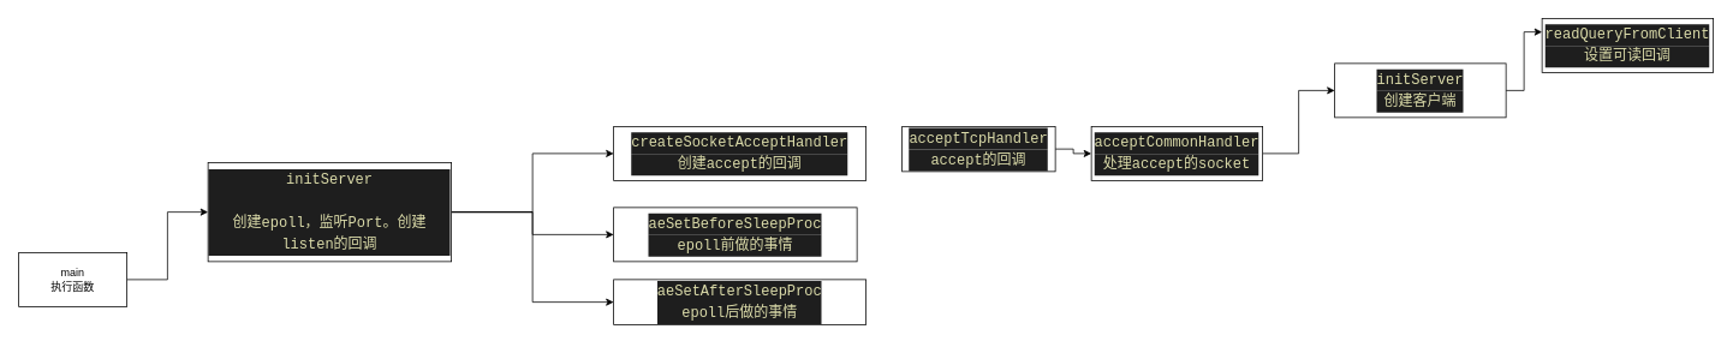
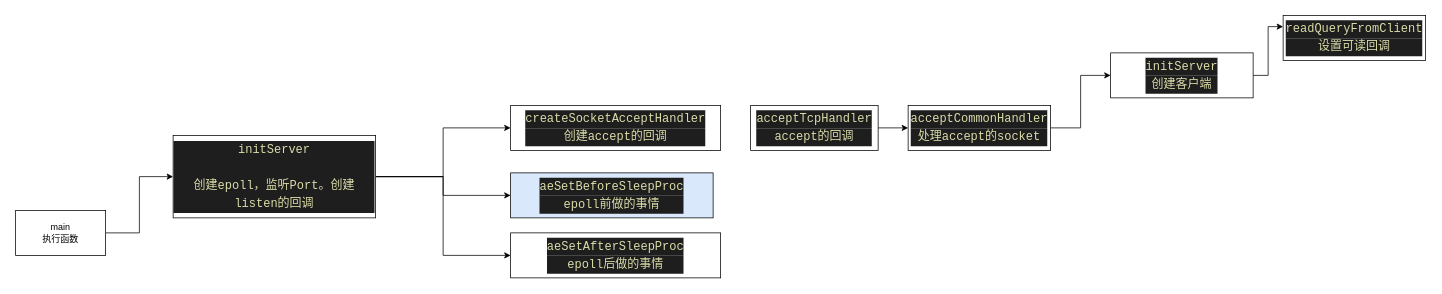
  <mxCell id="0" />
  <mxCell id="1" parent="0" />
  <mxCell id="2" style="edgeStyle=orthogonalEdgeStyle;rounded=0;orthogonalLoop=1;jettySize=auto;html=1;exitX=1;exitY=0.5;exitDx=0;exitDy=0;entryX=0;entryY=0.5;entryDx=0;entryDy=0;" edge="1" parent="1" source="3" target="7"><mxGeometry relative="1" as="geometry" /></mxCell>
  <mxCell id="3" value="main&lt;br&gt;执行函数" style="rounded=0;whiteSpace=wrap;html=1;" vertex="1" parent="1"><mxGeometry x="20" y="280" width="120" height="60" as="geometry" /></mxCell>
  <mxCell id="4" style="edgeStyle=orthogonalEdgeStyle;rounded=0;orthogonalLoop=1;jettySize=auto;html=1;exitX=1;exitY=0.5;exitDx=0;exitDy=0;" edge="1" parent="1" source="7" target="8"><mxGeometry relative="1" as="geometry" /></mxCell>
  <mxCell id="5" style="edgeStyle=orthogonalEdgeStyle;rounded=0;orthogonalLoop=1;jettySize=auto;html=1;exitX=1;exitY=0.5;exitDx=0;exitDy=0;entryX=0;entryY=0.5;entryDx=0;entryDy=0;" edge="1" parent="1" source="7" target="9"><mxGeometry relative="1" as="geometry" /></mxCell>
  <mxCell id="6" style="edgeStyle=orthogonalEdgeStyle;rounded=0;orthogonalLoop=1;jettySize=auto;html=1;exitX=1;exitY=0.5;exitDx=0;exitDy=0;entryX=0;entryY=0.5;entryDx=0;entryDy=0;" edge="1" parent="1" source="7" target="10"><mxGeometry relative="1" as="geometry" /></mxCell>
  <mxCell id="7" value="&lt;div style=&quot;color: rgb(212 , 212 , 212) ; background-color: rgb(30 , 30 , 30) ; font-family: &amp;#34;menlo&amp;#34; , &amp;#34;monaco&amp;#34; , &amp;#34;courier new&amp;#34; , monospace ; font-size: 16px ; line-height: 24px&quot;&gt;&lt;span style=&quot;color: #dcdcaa&quot;&gt;initServer&lt;/span&gt;&lt;/div&gt;&lt;div style=&quot;color: rgb(212 , 212 , 212) ; background-color: rgb(30 , 30 , 30) ; font-family: &amp;#34;menlo&amp;#34; , &amp;#34;monaco&amp;#34; , &amp;#34;courier new&amp;#34; , monospace ; font-size: 16px ; line-height: 24px&quot;&gt;&lt;span style=&quot;color: #dcdcaa&quot;&gt;&lt;br&gt;&lt;/span&gt;&lt;/div&gt;&lt;div style=&quot;color: rgb(212 , 212 , 212) ; background-color: rgb(30 , 30 , 30) ; font-family: &amp;#34;menlo&amp;#34; , &amp;#34;monaco&amp;#34; , &amp;#34;courier new&amp;#34; , monospace ; font-size: 16px ; line-height: 24px&quot;&gt;&lt;span style=&quot;color: #dcdcaa&quot;&gt;创建epoll，监听Port。创建listen的回调&lt;/span&gt;&lt;/div&gt;" style="rounded=0;whiteSpace=wrap;html=1;" vertex="1" parent="1"><mxGeometry x="230" y="180" width="270" height="110" as="geometry" /></mxCell>
  <mxCell id="8" value="&lt;div style=&quot;color: rgb(212 , 212 , 212) ; background-color: rgb(30 , 30 , 30) ; font-family: &amp;#34;menlo&amp;#34; , &amp;#34;monaco&amp;#34; , &amp;#34;courier new&amp;#34; , monospace ; font-size: 16px ; line-height: 24px&quot;&gt;&lt;span style=&quot;color: #dcdcaa&quot;&gt;createSocketAcceptHandler&lt;/span&gt;&lt;/div&gt;&lt;div style=&quot;color: rgb(212 , 212 , 212) ; background-color: rgb(30 , 30 , 30) ; font-family: &amp;#34;menlo&amp;#34; , &amp;#34;monaco&amp;#34; , &amp;#34;courier new&amp;#34; , monospace ; font-size: 16px ; line-height: 24px&quot;&gt;&lt;span style=&quot;color: #dcdcaa&quot;&gt;创建accept的回调&lt;/span&gt;&lt;/div&gt;" style="rounded=0;whiteSpace=wrap;html=1;" vertex="1" parent="1"><mxGeometry x="680" y="140" width="280" height="60" as="geometry" /></mxCell>
- <mxCell id="9" value="&lt;div style=&quot;color: rgb(212 , 212 , 212) ; background-color: rgb(30 , 30 , 30) ; font-family: &amp;#34;menlo&amp;#34; , &amp;#34;monaco&amp;#34; , &amp;#34;courier new&amp;#34; , monospace ; font-size: 16px ; line-height: 24px&quot;&gt;&lt;span style=&quot;color: #dcdcaa&quot;&gt;aeSetBeforeSleepProc&lt;/span&gt;&lt;/div&gt;&lt;div style=&quot;color: rgb(212 , 212 , 212) ; background-color: rgb(30 , 30 , 30) ; font-family: &amp;#34;menlo&amp;#34; , &amp;#34;monaco&amp;#34; , &amp;#34;courier new&amp;#34; , monospace ; font-size: 16px ; line-height: 24px&quot;&gt;&lt;span style=&quot;color: #dcdcaa&quot;&gt;epoll前做的事情&lt;/span&gt;&lt;/div&gt;" style="rounded=0;whiteSpace=wrap;html=1;" vertex="1" parent="1"><mxGeometry x="680" y="230" width="270" height="60" as="geometry" /></mxCell>
- <mxCell id="10" value="&lt;div style=&quot;color: rgb(212 , 212 , 212) ; background-color: rgb(30 , 30 , 30) ; font-family: &amp;#34;menlo&amp;#34; , &amp;#34;monaco&amp;#34; , &amp;#34;courier new&amp;#34; , monospace ; font-size: 16px ; line-height: 24px&quot;&gt;&lt;span style=&quot;color: #dcdcaa&quot;&gt;aeSetAfterSleepProc&lt;/span&gt;&lt;/div&gt;&lt;div style=&quot;color: rgb(212 , 212 , 212) ; background-color: rgb(30 , 30 , 30) ; font-family: &amp;#34;menlo&amp;#34; , &amp;#34;monaco&amp;#34; , &amp;#34;courier new&amp;#34; , monospace ; font-size: 16px ; line-height: 24px&quot;&gt;&lt;span style=&quot;color: #dcdcaa&quot;&gt;epoll后做的事情&lt;/span&gt;&lt;/div&gt;" style="rounded=0;whiteSpace=wrap;html=1;" vertex="1" parent="1"><mxGeometry x="680" y="310" width="280" height="50" as="geometry" /></mxCell>
+ <mxCell id="9" value="&lt;div style=&quot;color: rgb(212 , 212 , 212) ; background-color: rgb(30 , 30 , 30) ; font-family: &amp;#34;menlo&amp;#34; , &amp;#34;monaco&amp;#34; , &amp;#34;courier new&amp;#34; , monospace ; font-size: 16px ; line-height: 24px&quot;&gt;&lt;span style=&quot;color: #dcdcaa&quot;&gt;aeSetBeforeSleepProc&lt;/span&gt;&lt;/div&gt;&lt;div style=&quot;color: rgb(212 , 212 , 212) ; background-color: rgb(30 , 30 , 30) ; font-family: &amp;#34;menlo&amp;#34; , &amp;#34;monaco&amp;#34; , &amp;#34;courier new&amp;#34; , monospace ; font-size: 16px ; line-height: 24px&quot;&gt;&lt;span style=&quot;color: #dcdcaa&quot;&gt;epoll前做的事情&lt;/span&gt;&lt;/div&gt;" style="rounded=0;whiteSpace=wrap;html=1;fillColor=#dae8fc;" vertex="1" parent="1"><mxGeometry x="680" y="230" width="270" height="60" as="geometry" /></mxCell>
+ <mxCell id="10" value="&lt;div style=&quot;color: rgb(212 , 212 , 212) ; background-color: rgb(30 , 30 , 30) ; font-family: &amp;#34;menlo&amp;#34; , &amp;#34;monaco&amp;#34; , &amp;#34;courier new&amp;#34; , monospace ; font-size: 16px ; line-height: 24px&quot;&gt;&lt;span style=&quot;color: #dcdcaa&quot;&gt;aeSetAfterSleepProc&lt;/span&gt;&lt;/div&gt;&lt;div style=&quot;color: rgb(212 , 212 , 212) ; background-color: rgb(30 , 30 , 30) ; font-family: &amp;#34;menlo&amp;#34; , &amp;#34;monaco&amp;#34; , &amp;#34;courier new&amp;#34; , monospace ; font-size: 16px ; line-height: 24px&quot;&gt;&lt;span style=&quot;color: #dcdcaa&quot;&gt;epoll后做的事情&lt;/span&gt;&lt;/div&gt;" style="rounded=0;whiteSpace=wrap;html=1;" vertex="1" parent="1"><mxGeometry x="680" y="310" width="280" height="60" as="geometry" /></mxCell>
  <mxCell id="11" style="edgeStyle=orthogonalEdgeStyle;rounded=0;orthogonalLoop=1;jettySize=auto;html=1;exitX=1;exitY=0.5;exitDx=0;exitDy=0;entryX=0;entryY=0.5;entryDx=0;entryDy=0;" edge="1" parent="1" source="12" target="14"><mxGeometry relative="1" as="geometry" /></mxCell>
- <mxCell id="12" value="&lt;div style=&quot;color: rgb(212 , 212 , 212) ; background-color: rgb(30 , 30 , 30) ; font-family: &amp;#34;menlo&amp;#34; , &amp;#34;monaco&amp;#34; , &amp;#34;courier new&amp;#34; , monospace ; font-size: 16px ; line-height: 24px&quot;&gt;&lt;span style=&quot;color: #dcdcaa&quot;&gt;acceptTcpHandler&lt;/span&gt;&lt;/div&gt;&lt;div style=&quot;color: rgb(212 , 212 , 212) ; background-color: rgb(30 , 30 , 30) ; font-family: &amp;#34;menlo&amp;#34; , &amp;#34;monaco&amp;#34; , &amp;#34;courier new&amp;#34; , monospace ; font-size: 16px ; line-height: 24px&quot;&gt;&lt;span style=&quot;color: #dcdcaa&quot;&gt;accept的回调&lt;/span&gt;&lt;/div&gt;" style="rounded=0;whiteSpace=wrap;html=1;" vertex="1" parent="1"><mxGeometry x="1000" y="140" width="170" height="50" as="geometry" /></mxCell>
+ <mxCell id="12" value="&lt;div style=&quot;color: rgb(212 , 212 , 212) ; background-color: rgb(30 , 30 , 30) ; font-family: &amp;#34;menlo&amp;#34; , &amp;#34;monaco&amp;#34; , &amp;#34;courier new&amp;#34; , monospace ; font-size: 16px ; line-height: 24px&quot;&gt;&lt;span style=&quot;color: #dcdcaa&quot;&gt;acceptTcpHandler&lt;/span&gt;&lt;/div&gt;&lt;div style=&quot;color: rgb(212 , 212 , 212) ; background-color: rgb(30 , 30 , 30) ; font-family: &amp;#34;menlo&amp;#34; , &amp;#34;monaco&amp;#34; , &amp;#34;courier new&amp;#34; , monospace ; font-size: 16px ; line-height: 24px&quot;&gt;&lt;span style=&quot;color: #dcdcaa&quot;&gt;accept的回调&lt;/span&gt;&lt;/div&gt;" style="rounded=0;whiteSpace=wrap;html=1;" vertex="1" parent="1"><mxGeometry x="1000" y="140" width="170" height="60" as="geometry" /></mxCell>
  <mxCell id="13" style="edgeStyle=orthogonalEdgeStyle;rounded=0;orthogonalLoop=1;jettySize=auto;html=1;exitX=1;exitY=0.5;exitDx=0;exitDy=0;entryX=0;entryY=0.5;entryDx=0;entryDy=0;" edge="1" parent="1" source="14" target="16"><mxGeometry relative="1" as="geometry" /></mxCell>
  <mxCell id="14" value="&lt;div style=&quot;color: rgb(212 , 212 , 212) ; background-color: rgb(30 , 30 , 30) ; font-family: &amp;#34;menlo&amp;#34; , &amp;#34;monaco&amp;#34; , &amp;#34;courier new&amp;#34; , monospace ; font-size: 16px ; line-height: 24px&quot;&gt;&lt;span style=&quot;color: rgb(220 , 220 , 170) ; font-family: &amp;#34;menlo&amp;#34; , &amp;#34;monaco&amp;#34; , &amp;#34;courier new&amp;#34; , monospace&quot;&gt;acceptCommonHandler&lt;/span&gt;&lt;/div&gt;&lt;div style=&quot;color: rgb(212 , 212 , 212) ; background-color: rgb(30 , 30 , 30) ; font-family: &amp;#34;menlo&amp;#34; , &amp;#34;monaco&amp;#34; , &amp;#34;courier new&amp;#34; , monospace ; font-size: 16px ; line-height: 24px&quot;&gt;&lt;span style=&quot;color: rgb(220 , 220 , 170) ; font-family: &amp;#34;menlo&amp;#34; , &amp;#34;monaco&amp;#34; , &amp;#34;courier new&amp;#34; , monospace&quot;&gt;处理accept的socket&lt;/span&gt;&lt;/div&gt;" style="rounded=0;whiteSpace=wrap;html=1;" vertex="1" parent="1"><mxGeometry x="1210" y="140" width="190" height="60" as="geometry" /></mxCell>
  <mxCell id="15" style="edgeStyle=orthogonalEdgeStyle;rounded=0;orthogonalLoop=1;jettySize=auto;html=1;exitX=1;exitY=0.5;exitDx=0;exitDy=0;entryX=0;entryY=0.25;entryDx=0;entryDy=0;" edge="1" parent="1" source="16" target="17"><mxGeometry relative="1" as="geometry" /></mxCell>
  <mxCell id="16" value="&lt;div style=&quot;color: rgb(212 , 212 , 212) ; background-color: rgb(30 , 30 , 30) ; font-family: &amp;#34;menlo&amp;#34; , &amp;#34;monaco&amp;#34; , &amp;#34;courier new&amp;#34; , monospace ; font-size: 16px ; line-height: 24px&quot;&gt;&lt;span style=&quot;color: rgb(220 , 220 , 170) ; font-family: &amp;#34;menlo&amp;#34; , &amp;#34;monaco&amp;#34; , &amp;#34;courier new&amp;#34; , monospace&quot;&gt;initServer&lt;/span&gt;&lt;/div&gt;&lt;div style=&quot;background-color: rgb(30 , 30 , 30) ; font-family: &amp;#34;menlo&amp;#34; , &amp;#34;monaco&amp;#34; , &amp;#34;courier new&amp;#34; , monospace ; font-size: 16px ; line-height: 24px&quot;&gt;&lt;font color=&quot;#dcdcaa&quot;&gt;创建客户端&lt;/font&gt;&lt;/div&gt;" style="rounded=0;whiteSpace=wrap;html=1;" vertex="1" parent="1"><mxGeometry x="1480" width="190" height="60" as="geometry" y="70" /></mxCell>
  <mxCell id="17" value="&lt;div style=&quot;color: rgb(212 , 212 , 212) ; background-color: rgb(30 , 30 , 30) ; font-family: &amp;#34;menlo&amp;#34; , &amp;#34;monaco&amp;#34; , &amp;#34;courier new&amp;#34; , monospace ; font-size: 16px ; line-height: 24px&quot;&gt;&lt;div style=&quot;font-family: &amp;#34;menlo&amp;#34; , &amp;#34;monaco&amp;#34; , &amp;#34;courier new&amp;#34; , monospace ; line-height: 24px&quot;&gt;&lt;span style=&quot;color: #dcdcaa&quot;&gt;readQueryFromClient&lt;/span&gt;&lt;/div&gt;&lt;/div&gt;&lt;div style=&quot;background-color: rgb(30 , 30 , 30) ; font-family: &amp;#34;menlo&amp;#34; , &amp;#34;monaco&amp;#34; , &amp;#34;courier new&amp;#34; , monospace ; font-size: 16px ; line-height: 24px&quot;&gt;&lt;font color=&quot;#dcdcaa&quot;&gt;设置可读回调&lt;/font&gt;&lt;/div&gt;" style="rounded=0;whiteSpace=wrap;html=1;" vertex="1" parent="1"><mxGeometry x="1710" y="20" width="190" height="60" as="geometry" /></mxCell>
